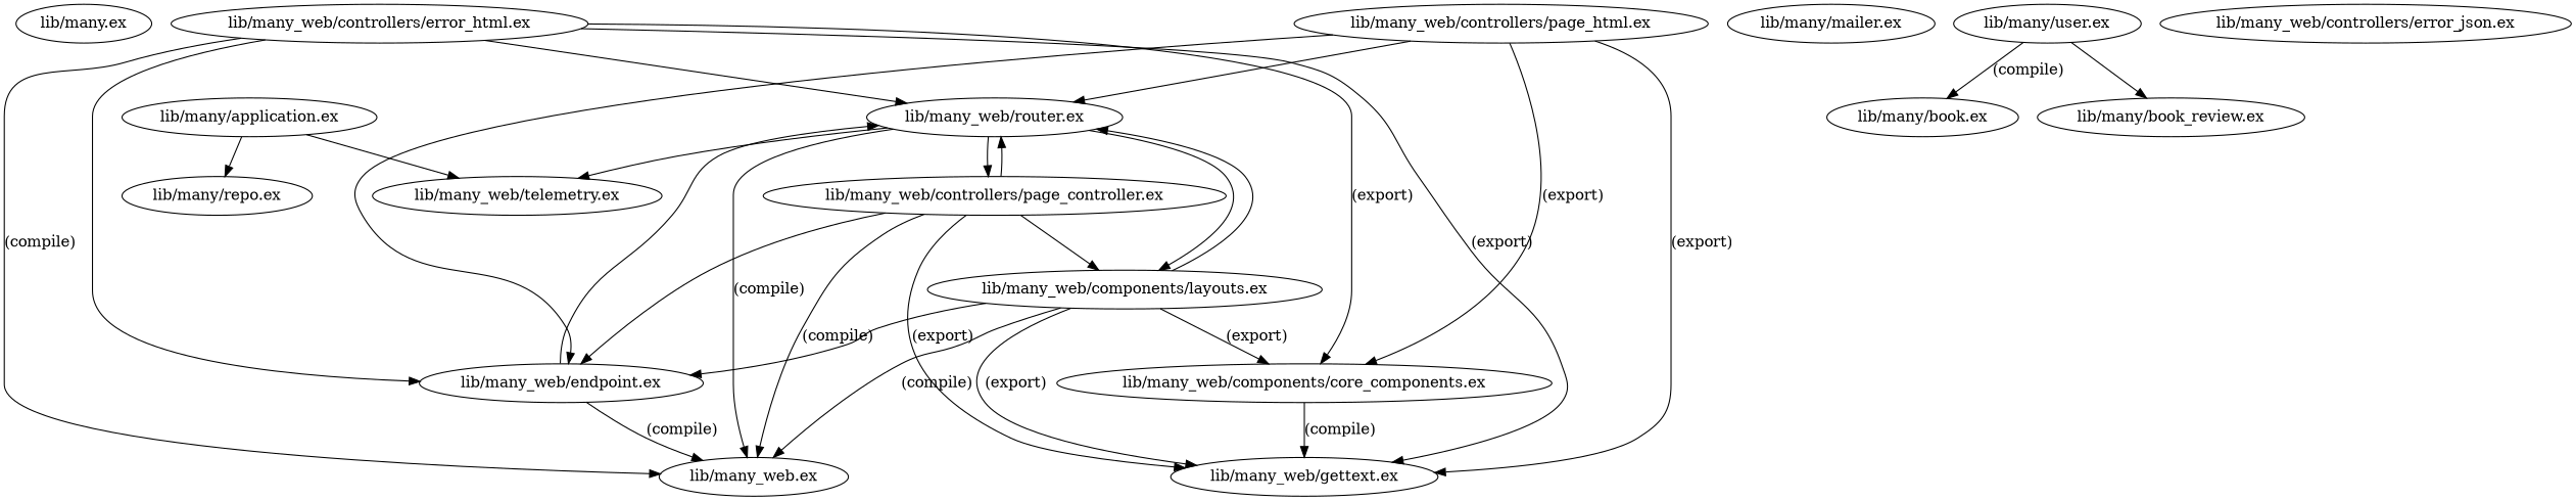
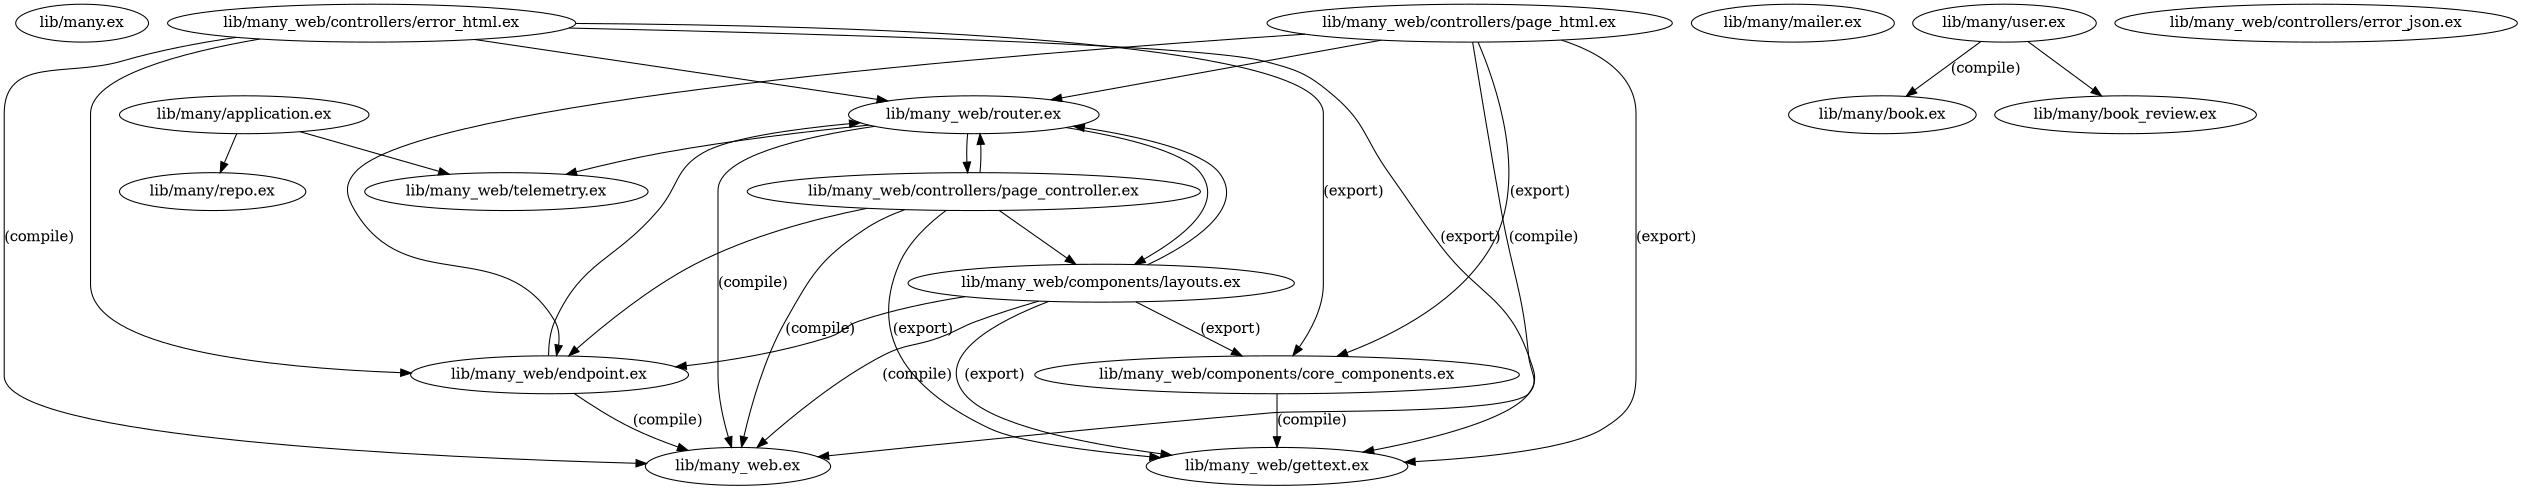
  digraph {
    "lib/many.ex"
    "lib/many/application.ex"
    "lib/many/repo.ex"
    "lib/many_web/telemetry.ex"
    "lib/many_web/endpoint.ex"
    "lib/many_web.ex"
    "lib/many_web/router.ex"
    "lib/many_web/components/layouts.ex"
    "lib/many_web/controllers/page_controller.ex"
    "lib/many_web/components/core_components.ex"
    "lib/many_web/gettext.ex"
    "lib/many/mailer.ex"
    "lib/many/user.ex"
    "lib/many/book.ex"
    "lib/many/book_review.ex"
    "lib/many_web/controllers/error_html.ex"
    "lib/many_web/controllers/error_json.ex"
    "lib/many_web/controllers/page_html.ex"
    "lib/many/application.ex" -> "lib/many/repo.ex"
    "lib/many/application.ex" -> "lib/many_web/telemetry.ex"
    "lib/many_web/endpoint.ex" -> "lib/many_web.ex" [label="(compile)"]
    "lib/many_web/endpoint.ex" -> "lib/many_web/router.ex"
    "lib/many_web/router.ex" -> "lib/many_web/telemetry.ex"
    "lib/many_web/router.ex" -> "lib/many_web.ex" [label="(compile)"]
    "lib/many_web/router.ex" -> "lib/many_web/components/layouts.ex"
    "lib/many_web/router.ex" -> "lib/many_web/controllers/page_controller.ex"
    "lib/many_web/components/layouts.ex" -> "lib/many_web/endpoint.ex"
    "lib/many_web/components/layouts.ex" -> "lib/many_web.ex" [label="(compile)"]
    "lib/many_web/components/layouts.ex" -> "lib/many_web/router.ex"
    "lib/many_web/components/layouts.ex" -> "lib/many_web/components/core_components.ex" [label="(export)"]
    "lib/many_web/components/layouts.ex" -> "lib/many_web/gettext.ex" [label="(export)"]
    "lib/many_web/controllers/page_controller.ex" -> "lib/many_web/endpoint.ex"
    "lib/many_web/controllers/page_controller.ex" -> "lib/many_web.ex" [label="(compile)"]
    "lib/many_web/controllers/page_controller.ex" -> "lib/many_web/router.ex"
    "lib/many_web/controllers/page_controller.ex" -> "lib/many_web/components/layouts.ex"
    "lib/many_web/controllers/page_controller.ex" -> "lib/many_web/gettext.ex" [label="(export)"]
    "lib/many_web/components/core_components.ex" -> "lib/many_web/gettext.ex" [label="(compile)"]
    "lib/many/user.ex" -> "lib/many/book.ex" [label="(compile)"]
    "lib/many/user.ex" -> "lib/many/book_review.ex"
    "lib/many_web/controllers/error_html.ex" -> "lib/many_web/endpoint.ex"
    "lib/many_web/controllers/error_html.ex" -> "lib/many_web.ex" [label="(compile)"]
    "lib/many_web/controllers/error_html.ex" -> "lib/many_web/router.ex"
    "lib/many_web/controllers/error_html.ex" -> "lib/many_web/components/core_components.ex" [label="(export)"]
    "lib/many_web/controllers/error_html.ex" -> "lib/many_web/gettext.ex" [label="(export)"]
    "lib/many_web/controllers/page_html.ex" -> "lib/many_web/endpoint.ex"
+   "lib/many_web/controllers/page_html.ex" -> "lib/many_web.ex" [label="(compile)"]
    "lib/many_web/controllers/page_html.ex" -> "lib/many_web/router.ex"
    "lib/many_web/controllers/page_html.ex" -> "lib/many_web/components/core_components.ex" [label="(export)"]
    "lib/many_web/controllers/page_html.ex" -> "lib/many_web/gettext.ex" [label="(export)"]
  }
